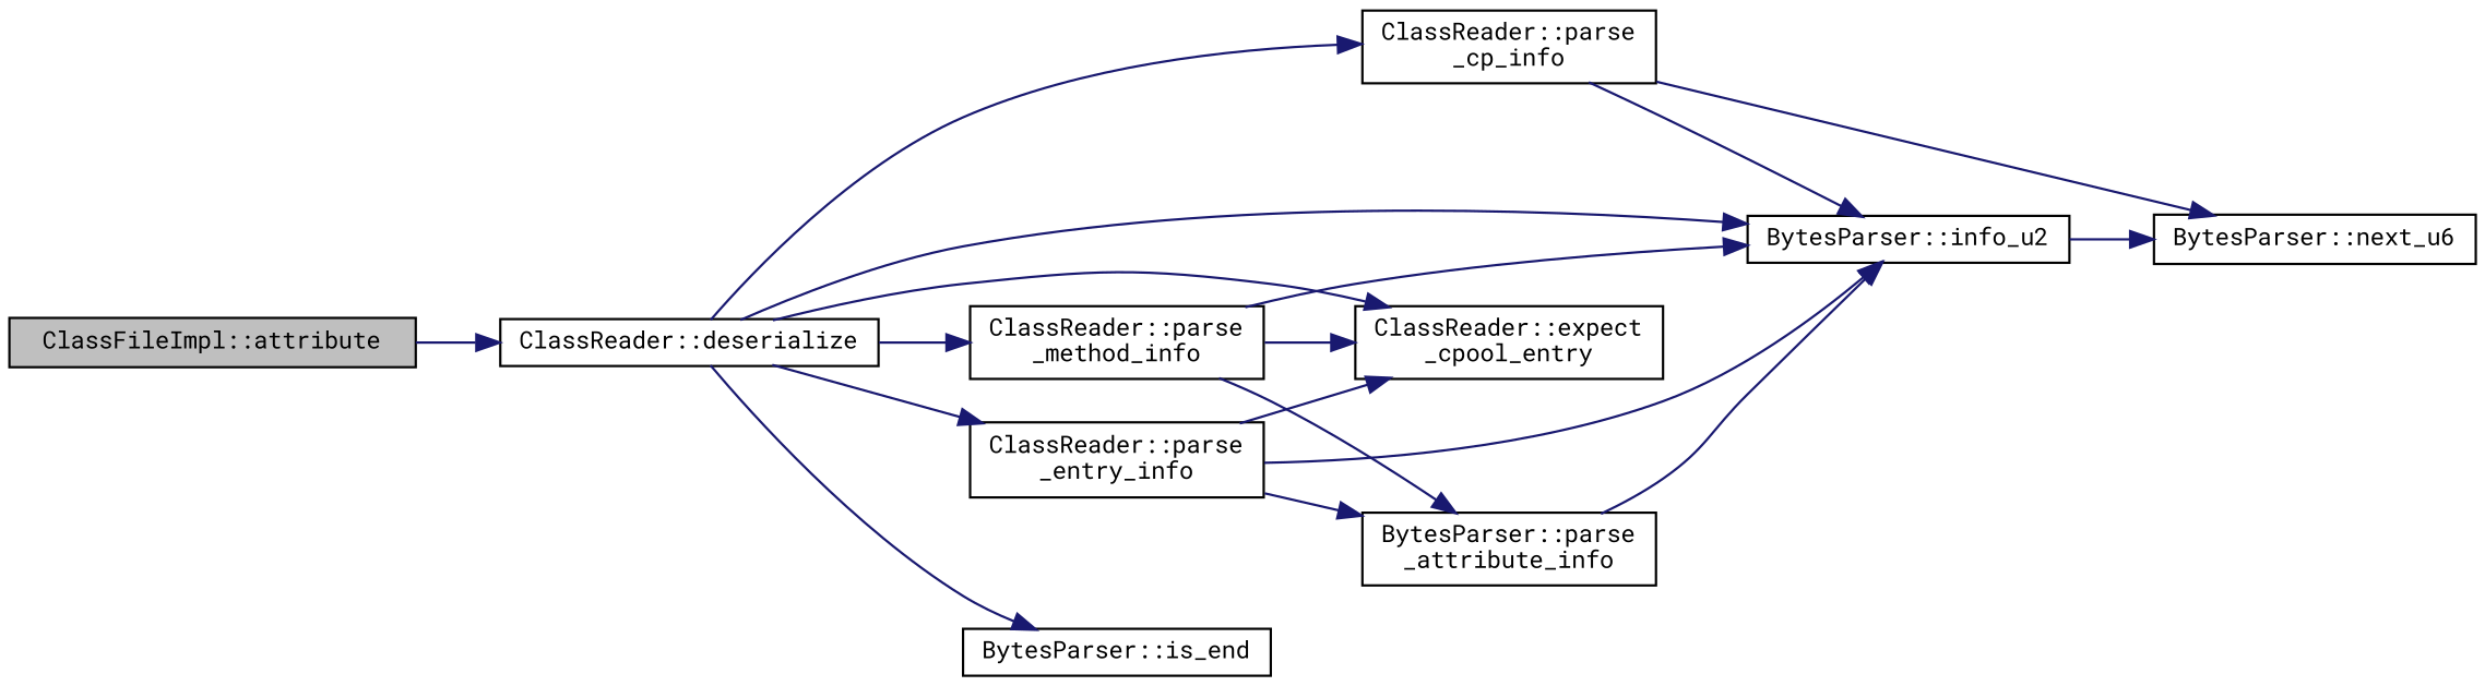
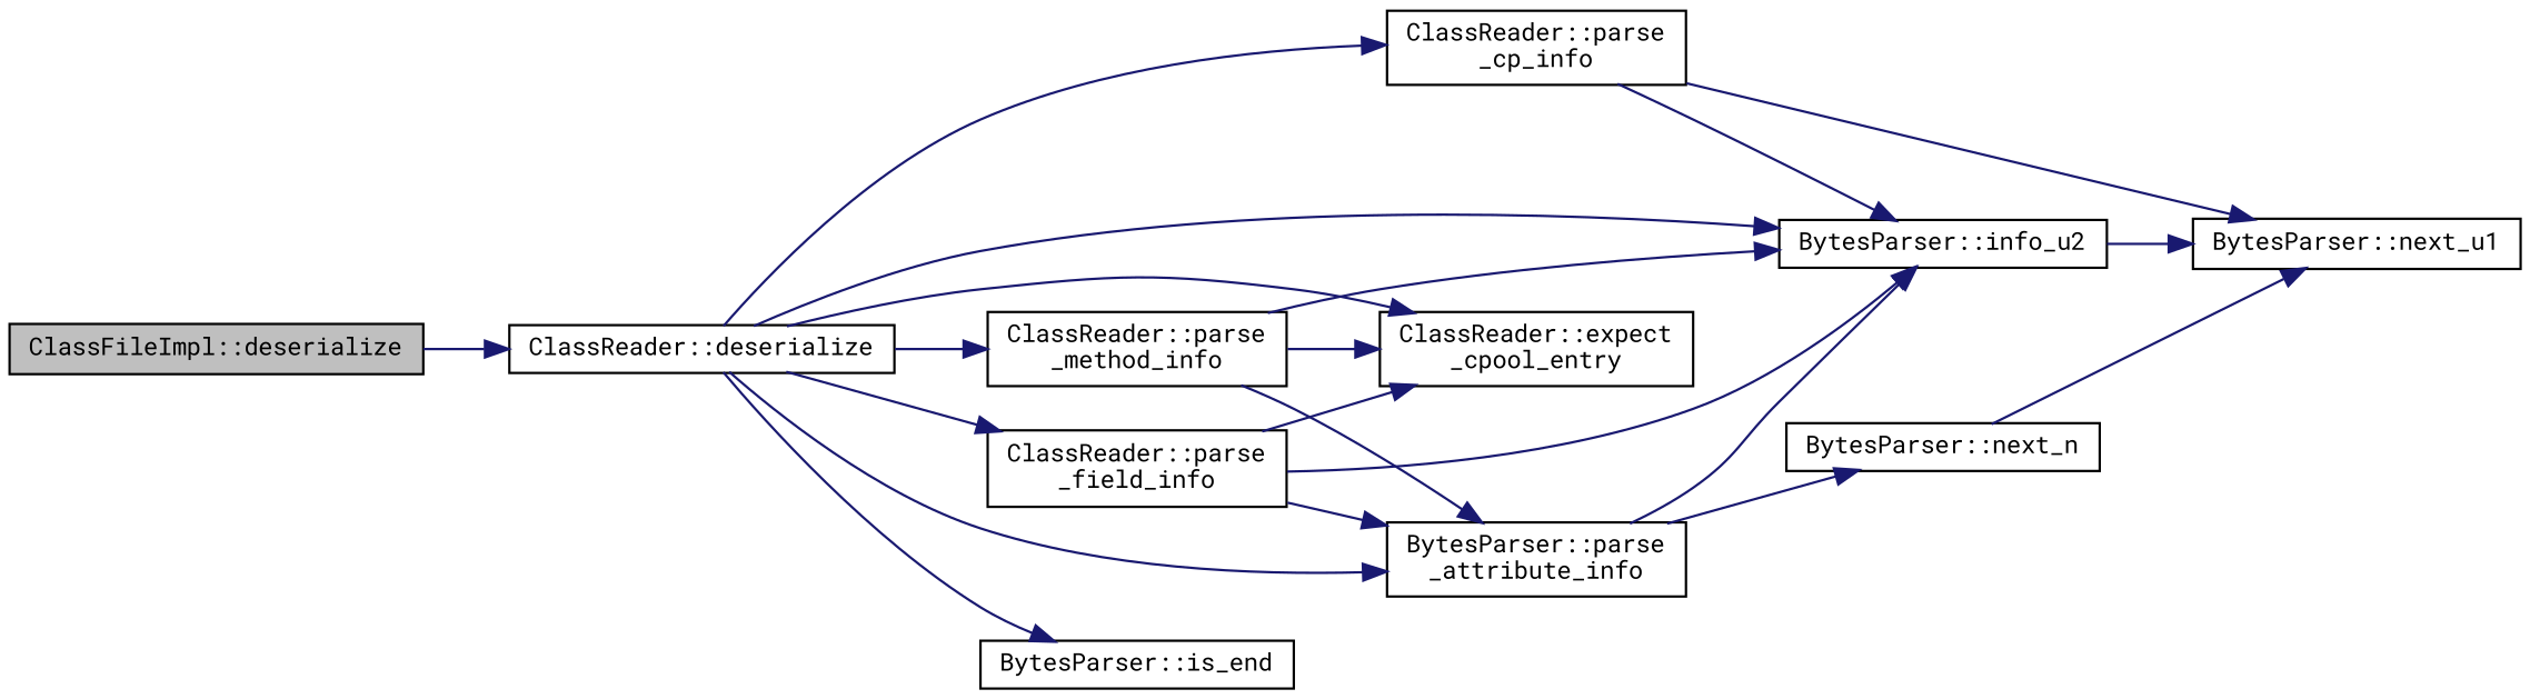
  digraph {
    fontname="Roboto Mono"
    rankdir=LR
    node [color=black fontname="Roboto Mono" fontsize=10 shape=record]
    edge [color=midnightblue fontname="Roboto Mono" fontsize=10 labelfontname=Helvetica labelfontsize=10 style=solid]
-   n1 [fillcolor=grey75 fontcolor=black height=0.2 label="ClassFileImpl::attribute" style=filled width=0.4]
+   n1 [fillcolor=grey75 fontcolor=black height=0.2 label="ClassFileImpl::deserialize" style=filled width=0.4]
    n2 [height=0.2 label="ClassReader::deserialize" width=0.4]
    n3 [height=0.2 label="BytesParser::info_u2" width=0.4]
    n4 [height=0.2 label="ClassReader::parse\l_cp_info" width=0.4]
    n5 [height=0.2 label="ClassReader::expect\l_cpool_entry" width=0.4]
-   n6 [height=0.2 label="ClassReader::parse\l_entry_info" width=0.4]
+   n6 [height=0.2 label="ClassReader::parse\l_field_info" width=0.4]
    n7 [height=0.2 label="BytesParser::parse\l_attribute_info" width=0.4]
    n8 [height=0.2 label="ClassReader::parse\l_method_info" width=0.4]
    n9 [height=0.2 label="BytesParser::is_end" width=0.4]
-   n10 [height=0.2 label="BytesParser::next_u6" width=0.4]
+   n10 [height=0.2 label="BytesParser::next_u1" width=0.4]
+   n11 [height=0.2 label="BytesParser::next_n" width=0.4]
    n1 -> n2
    n2 -> n3
    n2 -> n4
    n2 -> n5
    n2 -> n6
+   n2 -> n7
    n2 -> n8
    n2 -> n9
    n3 -> n10
    n4 -> n3
    n4 -> n10
    n6 -> n3
    n6 -> n5
    n6 -> n7
    n7 -> n3
+   n7 -> n11
    n8 -> n3
    n8 -> n5
    n8 -> n7
+   n11 -> n10
  }
